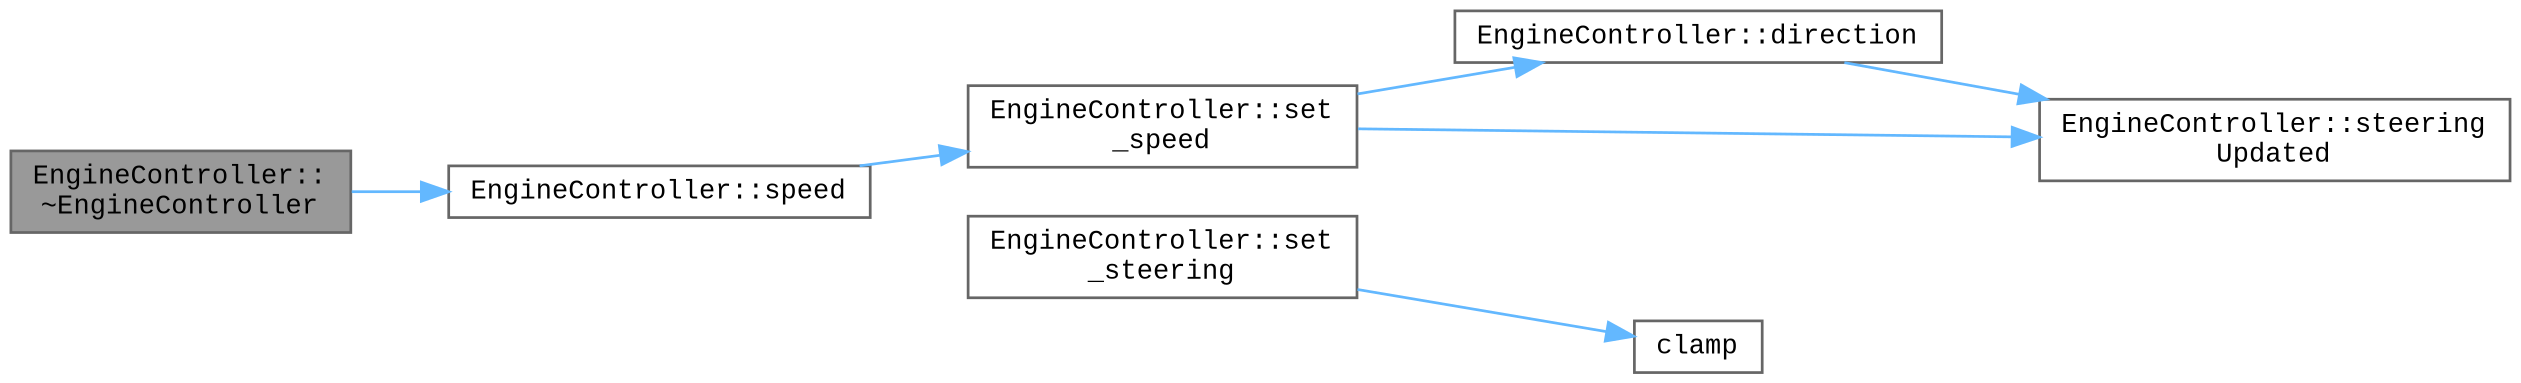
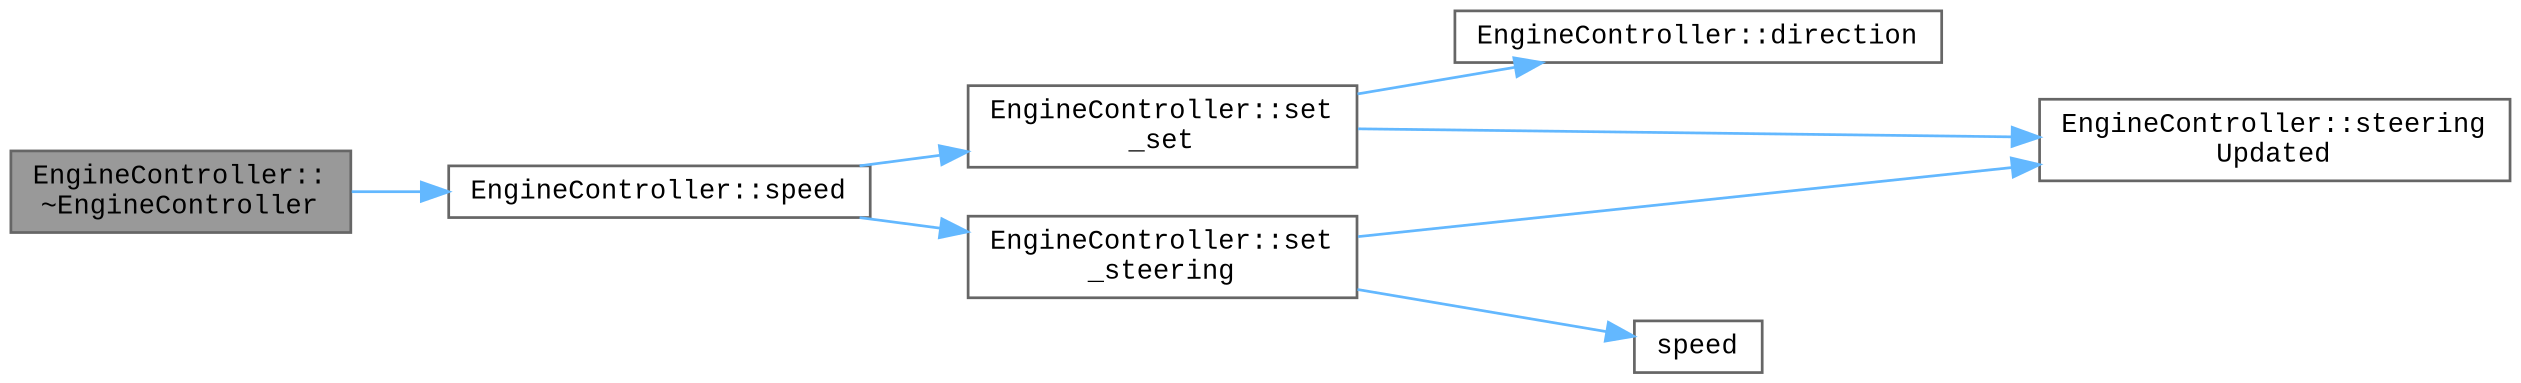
  digraph {
    fontname="Liberation Mono"
    rankdir=LR
    node [color=grey40 fillcolor=white fontname="Liberation Mono" fontsize=10 shape=box style=filled]
    edge [color=steelblue1 fontname="Liberation Mono" fontsize=10 labelfontname=Helvetica labelfontsize=10 style=solid]
    n1 [color=gray40 fillcolor=grey60 fontcolor=black height=0.2 label="EngineController::\l~EngineController" width=0.4]
    n2 [height=0.2 label="EngineController::speed" width=0.4]
-   n3 [height=0.2 label="EngineController::set\l_speed" width=0.4]
+   n3 [height=0.2 label="EngineController::set\l_set" width=0.4]
    n4 [height=0.2 label="EngineController::set\l_steering" width=0.4]
    n5 [height=0.2 label="EngineController::direction" width=0.4]
    n6 [height=0.2 label="EngineController::steering\lUpdated" width=0.4]
-   n7 [height=0.2 label=clamp width=0.4]
+   n7 [height=0.2 label=speed width=0.4]
    n1 -> n2
    n2 -> n3
+   n2 -> n4
    n3 -> n5
    n3 -> n6
-   n5 -> n6
+   n4 -> n6
    n4 -> n7
  }
